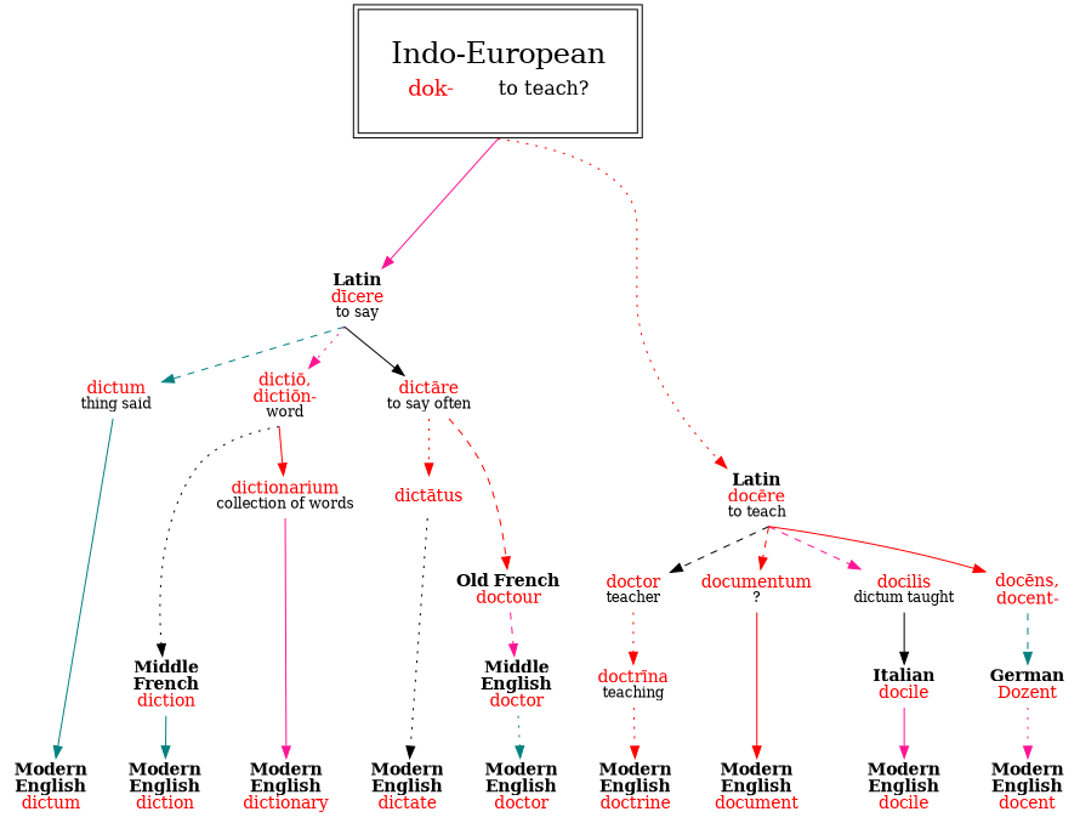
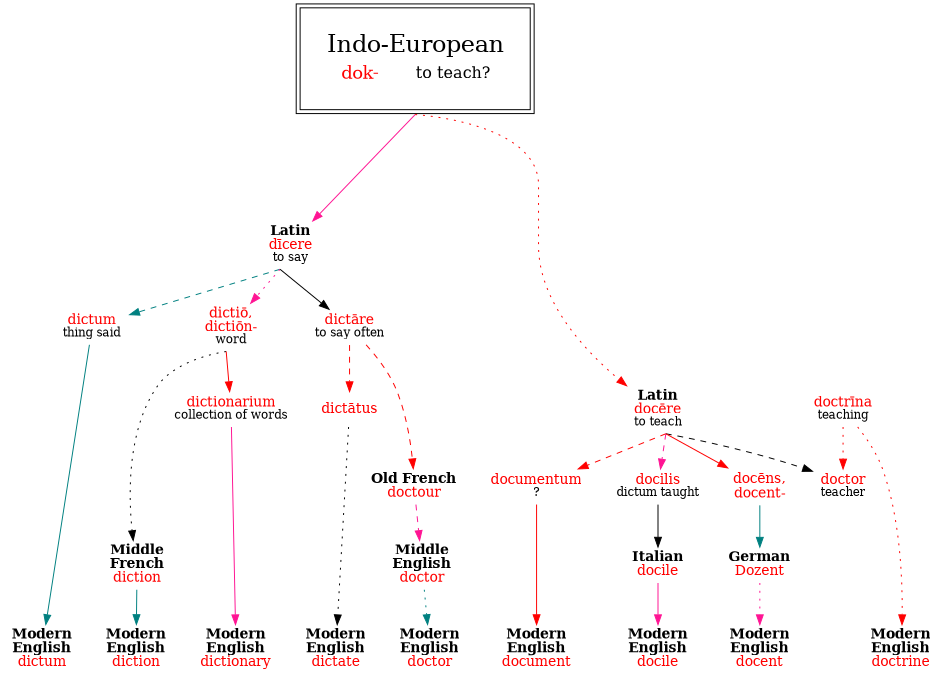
  strict digraph {
    node [shape=none]
    edge [color=red style=solid]
    n1 [label=<<b>Modern<br/>English</b><br/><font color="red">dictum</font>>]
    n2 [label=<<b>Modern<br/>English</b><br/><font color="red">diction</font>>]
    n3 [label=<<b>Modern<br/>English</b><br/><font color="red">dictionary</font>>]
    n4 [label=<<b>Modern<br/>English</b><br/><font color="red">dictate</font>>]
    n5 [label=<<b>Modern<br/>English</b><br/><font color="red">doctor</font>>]
    n6 [label=<<b>Modern<br/>English</b><br/><font color="red">doctrine</font>>]
    n7 [label=<<b>Modern<br/>English</b><br/><font color="red">document</font>>]
    n8 [label=<<b>Modern<br/>English</b><br/><font color="red">docile</font>>]
    n9 [label=<<b>Modern<br/>English</b><br/><font color="red">docent</font>>]
    n10 [label=<<font color="red">dictum</font><br/><font point-size="12">thing said</font>>]
    n11 [label=<<font color="red">dictiō,<br/>dictiōn-</font><br/><font point-size="12">word</font>>]
    n12 [label=<<font color="red">dictāre</font><br/><font point-size="12">to say often</font>>]
    n13 [label=<<font color="red">doctor</font><br/><font point-size="12">teacher</font>>]
    n14 [label=<<font color="red">documentum</font><br/><font point-size="12">?</font>>]
    n15 [label=<<font color="red">docilis</font><br/><font point-size="12">dictum taught</font>>]
    n16 [label=<<font color="red">docēns,<br/>docent-</font>>]
    n17 [label=<<b>Middle<br/>French</b><br/><font color="red">diction</font>>]
    n18 [label=<<b>Middle<br/>English</b><br/><font color="red">doctor</font>>]
    n19 [label=<<b>Italian</b><br/><font color="red">docile</font>>]
    n20 [label=<<b>German</b><br/><font color="red">Dozent</font>>]
    n21 [label=<<font color="red">dictionarium</font><br/><font point-size="12">collection of words</font>>]
    n22 [label=<<font color="red">dictātus</font>>]
    n23 [label=<<b>Old French</b><br/><font color="red">doctour</font>>]
    n24 [label=<<font color="red">doctrīna</font><br/><font point-size="12">teaching</font>>]
    n25 [label=<<table border="0"><tr><td colspan="2"><font point-size="24">Indo-European</font></td></tr><tr><td><font point-size="18" color="red">dok-</font></td><td><font point-size="16">to teach?</font></td></tr></table>> margin=.3 peripheries=2 shape=rect]
    n26 [label=<<b>Latin</b><br/><font color="red">dīcere</font><br/><font point-size="12">to say</font>>]
    n27 [label=<<b>Latin</b><br/><font color="red">docēre</font><br/><font point-size="12">to teach</font>>]
    subgraph sub_1 {
      rank=same
      n1
      n2
      n3
      n4
      n5
      n6
      n7
      n8
      n9
    }
    subgraph sub_2 {
      rank=same
      n10
      n11
      n12
    }
    subgraph sub_3 {
      rank=same
      n13
      n14
      n15
      n16
    }
    subgraph sub_4 {
      rank=same
      n17
      n18
      n19
      n20
    }
    n10 -> n1 [color=teal]
    n11 -> n17 [color=black minlen=2 sametail=1 style=dotted]
    n11 -> n21 [sametail=1 weight=2]
-   n12 -> n22 [style=dotted weight=2]
+   n12 -> n22 [style=dashed weight=2]
    n12 -> n23 [minlen=2 sametail=1 style=dashed]
-   n13 -> n24 [sametail=1 style=dotted weight=2]
+   n24 -> n13 [sametail=1 style=dotted weight=2]
    n14 -> n7
    n15 -> n19 [color=black]
-   n16 -> n20 [color=teal style=dashed]
+   n16 -> n20 [color=teal]
    n17 -> n2 [color=teal]
    n18 -> n5 [color=teal style=dotted]
    n19 -> n8 [color=deeppink]
    n20 -> n9 [color=deeppink style=dotted]
    n21 -> n3 [color=deeppink]
    n22 -> n4 [color=black style=dotted]
    n23 -> n18 [color=deeppink style=dashed]
    n24 -> n6 [style=dotted]
    n25 -> n26 [color=deeppink minlen=3 sametail=1]
    n25 -> n27 [minlen=3 sametail=1 style=dotted]
    n26 -> n10 [color=teal sametail=1 style=dashed]
    n26 -> n11 [color=deeppink sametail=1 style=dotted]
    n26 -> n12 [color=black sametail=1]
    n27 -> n13 [color=black sametail=1 style=dashed]
    n27 -> n14 [sametail=1 style=dashed]
    n27 -> n15 [color=deeppink sametail=1 style=dashed]
    n27 -> n16 [sametail=1]
  }
